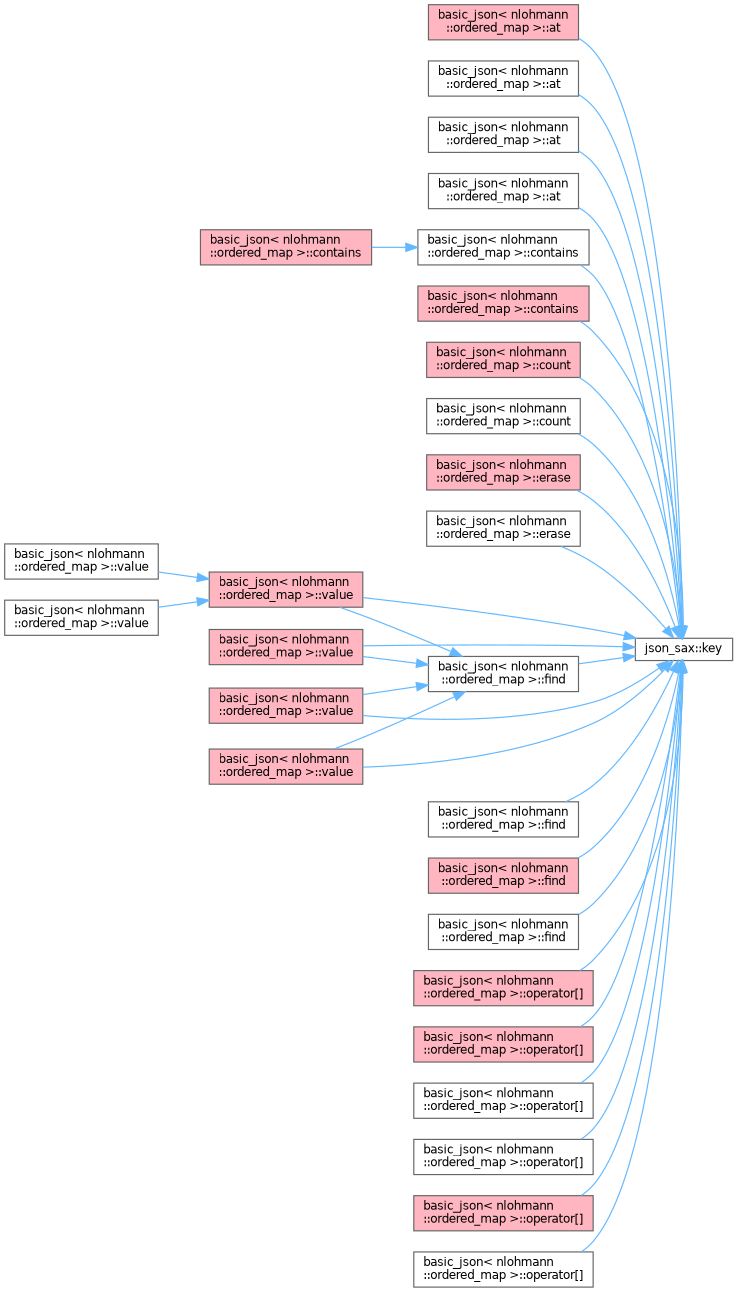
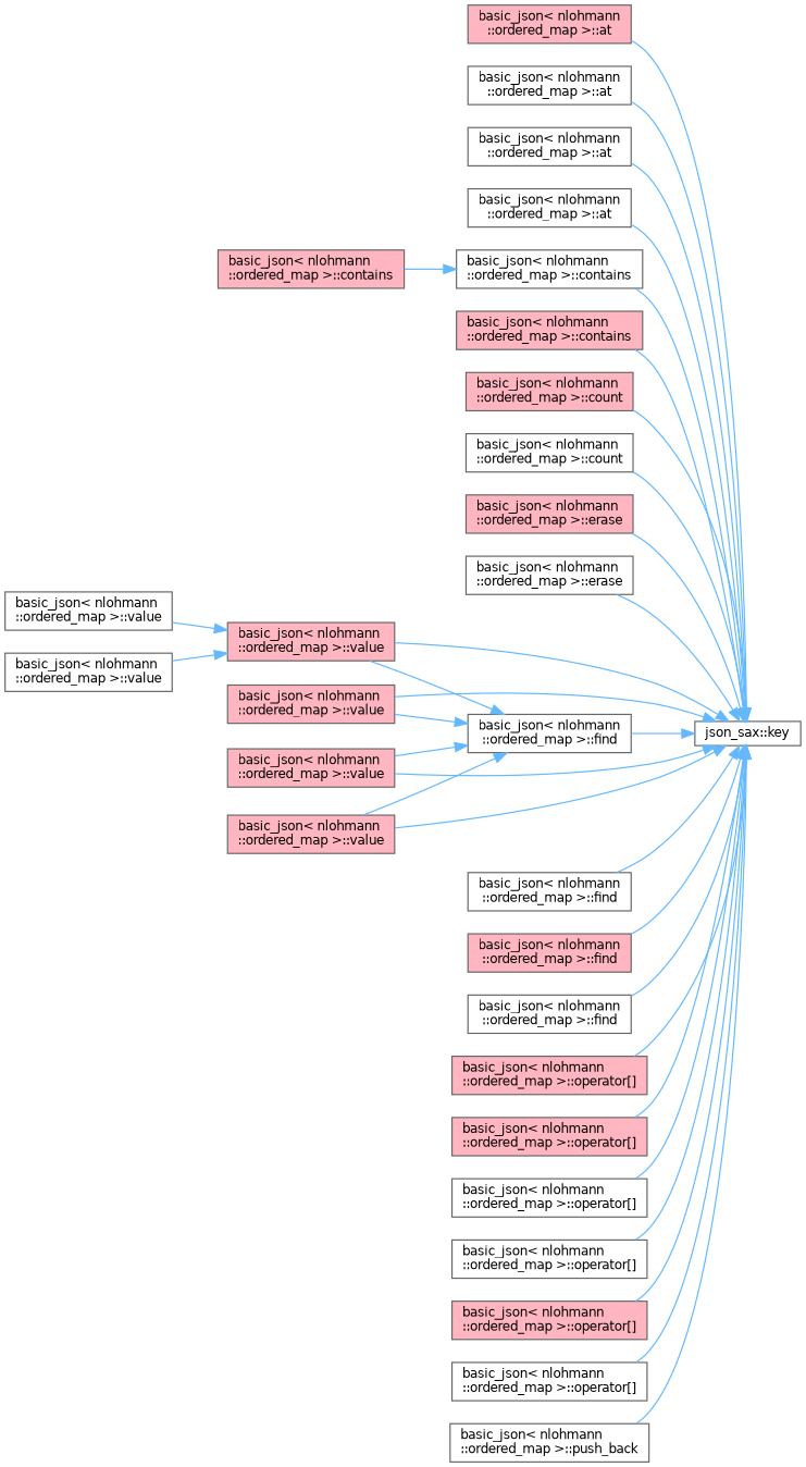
  digraph {
    rankdir=RL
    node [color=grey40 fillcolor=white fontname=Helvetica fontsize=10 shape=box style=filled]
    edge [color=steelblue1 dir=back fontname=Helvetica fontsize=10 labelfontname=Helvetica labelfontsize=10 style=solid]
    n1 [color=gray40 fontcolor=black height=0.2 label="json_sax::key" width=0.4]
    n2 [fillcolor=lightpink height=0.2 label="basic_json\< nlohmann\l::ordered_map \>::at" width=0.4]
    n3 [height=0.2 label="basic_json\< nlohmann\l::ordered_map \>::at" width=0.4]
    n4 [height=0.2 label="basic_json\< nlohmann\l::ordered_map \>::at" width=0.4]
    n5 [height=0.2 label="basic_json\< nlohmann\l::ordered_map \>::at" width=0.4]
    n6 [height=0.2 label="basic_json\< nlohmann\l::ordered_map \>::contains" width=0.4]
    n7 [fillcolor=lightpink height=0.2 label="basic_json\< nlohmann\l::ordered_map \>::contains" width=0.4]
    n8 [fillcolor=lightpink height=0.2 label="basic_json\< nlohmann\l::ordered_map \>::count" width=0.4]
    n9 [height=0.2 label="basic_json\< nlohmann\l::ordered_map \>::count" width=0.4]
    n10 [fillcolor=lightpink height=0.2 label="basic_json\< nlohmann\l::ordered_map \>::erase" width=0.4]
    n11 [height=0.2 label="basic_json\< nlohmann\l::ordered_map \>::erase" width=0.4]
    n12 [height=0.2 label="basic_json\< nlohmann\l::ordered_map \>::find" width=0.4]
    n13 [fillcolor=lightpink height=0.2 label="basic_json\< nlohmann\l::ordered_map \>::value" width=0.4]
    n14 [fillcolor=lightpink height=0.2 label="basic_json\< nlohmann\l::ordered_map \>::value" width=0.4]
    n15 [fillcolor=lightpink height=0.2 label="basic_json\< nlohmann\l::ordered_map \>::value" width=0.4]
    n16 [fillcolor=lightpink height=0.2 label="basic_json\< nlohmann\l::ordered_map \>::value" width=0.4]
    n17 [height=0.2 label="basic_json\< nlohmann\l::ordered_map \>::find" width=0.4]
    n18 [fillcolor=lightpink height=0.2 label="basic_json\< nlohmann\l::ordered_map \>::find" width=0.4]
    n19 [height=0.2 label="basic_json\< nlohmann\l::ordered_map \>::find" width=0.4]
    n20 [fillcolor=lightpink height=0.2 label="basic_json\< nlohmann\l::ordered_map \>::operator[]" width=0.4]
    n21 [fillcolor=lightpink height=0.2 label="basic_json\< nlohmann\l::ordered_map \>::operator[]" width=0.4]
    n22 [height=0.2 label="basic_json\< nlohmann\l::ordered_map \>::operator[]" width=0.4]
    n23 [height=0.2 label="basic_json\< nlohmann\l::ordered_map \>::operator[]" width=0.4]
    n24 [fillcolor=lightpink height=0.2 label="basic_json\< nlohmann\l::ordered_map \>::operator[]" width=0.4]
    n25 [height=0.2 label="basic_json\< nlohmann\l::ordered_map \>::operator[]" width=0.4]
+   n26 [height=0.2 label="basic_json\< nlohmann\l::ordered_map \>::push_back" width=0.4]
    n27 [fillcolor=lightpink height=0.2 label="basic_json\< nlohmann\l::ordered_map \>::contains" width=0.4]
    n28 [height=0.2 label="basic_json\< nlohmann\l::ordered_map \>::value" width=0.4]
    n29 [height=0.2 label="basic_json\< nlohmann\l::ordered_map \>::value" width=0.4]
    n1 -> n2
    n1 -> n3
    n1 -> n4
    n1 -> n5
    n1 -> n6
    n1 -> n7
    n1 -> n8
    n1 -> n9
    n1 -> n10
    n1 -> n11
    n1 -> n12
    n1 -> n13
    n1 -> n14
    n1 -> n15
    n1 -> n16
    n1 -> n17
    n1 -> n18
    n1 -> n19
    n1 -> n20
    n1 -> n21
    n1 -> n22
    n1 -> n23
    n1 -> n24
    n1 -> n25
+   n1 -> n26
    n6 -> n27
    n12 -> n13
    n12 -> n14
    n12 -> n15
    n12 -> n16
    n13 -> n28
    n13 -> n29
  }
